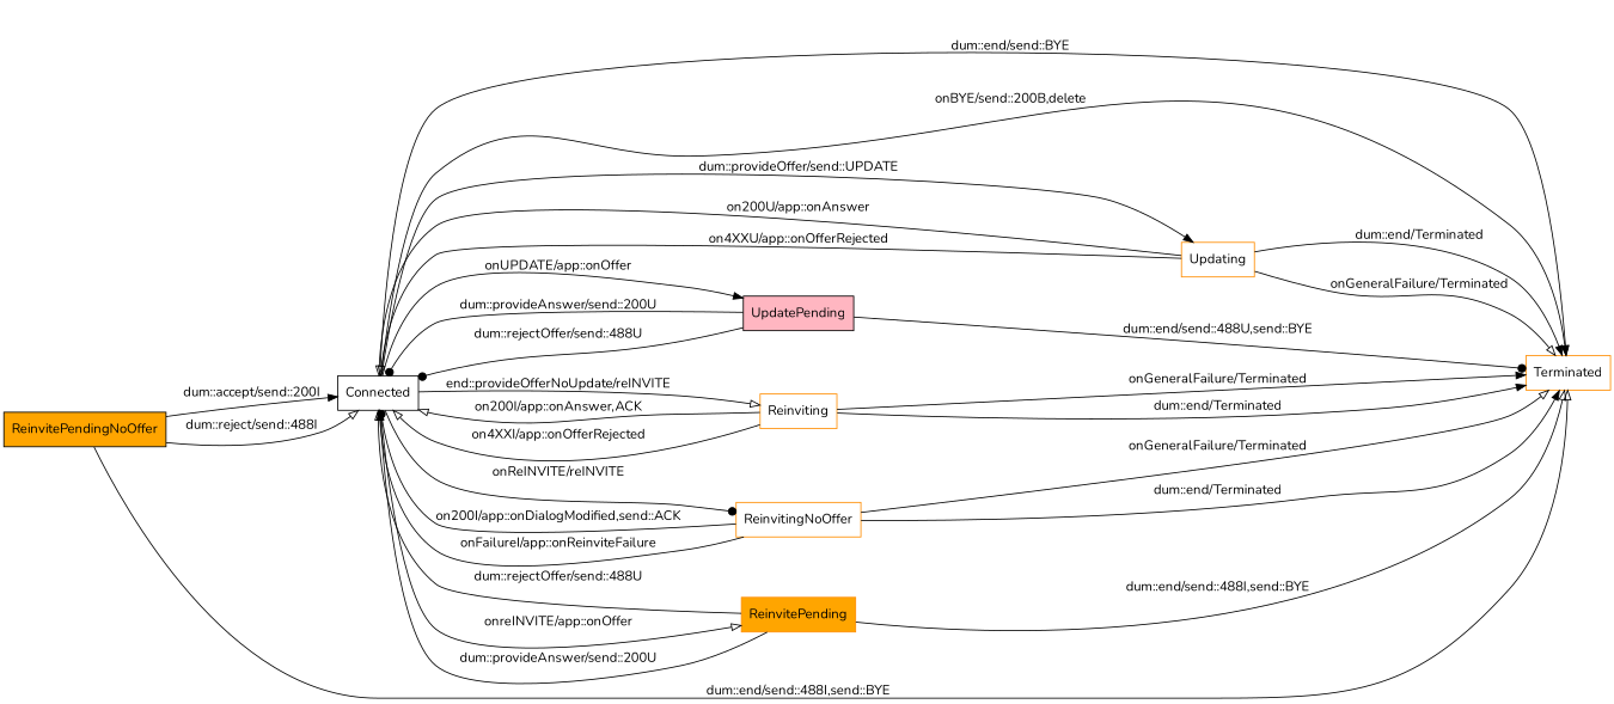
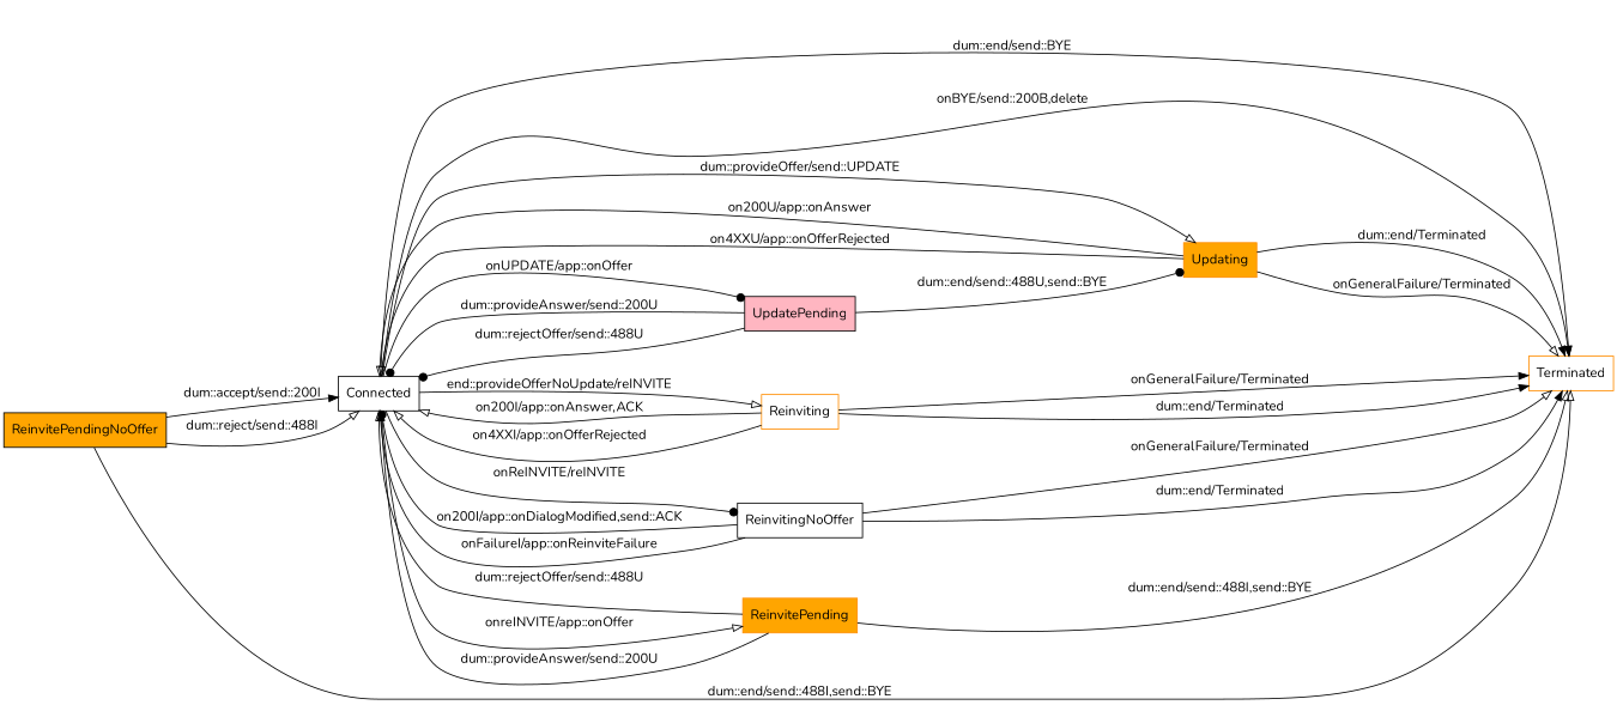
  digraph {
    fontname=Nunito
    rankdir=LR
    node [color=darkorange fillcolor=white fontname=Nunito shape=box style=filled]
    edge [arrowhead=onormal fontname=Nunito]
    Connected [color=black]
-   Updating
+   Updating [fillcolor=orange]
    Terminated
    Reinviting
-   ReinvitingNoOffer
+   ReinvitingNoOffer [color=black]
    UpdatePending [color=black fillcolor=lightpink]
    ReinvitePending [fillcolor=orange]
    ReinvitePendingNoOffer [color=black fillcolor=orange]
-   Connected -> Updating [arrowhead=normal label="dum::provideOffer/send::UPDATE"]
+   Connected -> Updating [label="dum::provideOffer/send::UPDATE"]
    Connected -> Terminated [arrowhead=normal label="dum::end/send::BYE"]
    Connected -> Terminated [arrowhead=normal label="onBYE/send::200B,delete"]
    Connected -> Reinviting [label="end::provideOfferNoUpdate/reINVITE"]
    Connected -> ReinvitingNoOffer [arrowhead=dot label="onReINVITE/reINVITE"]
-   Connected -> UpdatePending [arrowhead=normal label="onUPDATE/app::onOffer"]
+   Connected -> UpdatePending [arrowhead=dot label="onUPDATE/app::onOffer"]
    Connected -> ReinvitePending [label="onreINVITE/app::onOffer"]
    Updating -> Connected [label="on200U/app::onAnswer"]
    Updating -> Connected [label="on4XXU/app::onOfferRejected"]
    Updating -> Terminated [label="onGeneralFailure/Terminated"]
    Updating -> Terminated [arrowhead=normal label="dum::end/Terminated"]
    Reinviting -> Connected [label="on200I/app::onAnswer,ACK"]
    Reinviting -> Connected [label="on4XXI/app::onOfferRejected"]
    Reinviting -> Terminated [arrowhead=normal label="onGeneralFailure/Terminated"]
    Reinviting -> Terminated [arrowhead=normal label="dum::end/Terminated"]
    ReinvitingNoOffer -> Connected [arrowhead=dot label="on200I/app::onDialogModified,send::ACK"]
    ReinvitingNoOffer -> Connected [label="onFailureI/app::onReinviteFailure"]
    ReinvitingNoOffer -> Terminated [label="onGeneralFailure/Terminated"]
    ReinvitingNoOffer -> Terminated [arrowhead=normal label="dum::end/Terminated"]
    UpdatePending -> Connected [arrowhead=dot label="dum::provideAnswer/send::200U"]
    UpdatePending -> Connected [arrowhead=dot label="dum::rejectOffer/send::488U"]
-   UpdatePending -> Terminated [arrowhead=dot label="dum::end/send::488U,send::BYE"]
+   UpdatePending -> Updating [arrowhead=dot label="dum::end/send::488U,send::BYE"]
    ReinvitePending -> Connected [arrowhead=normal label="dum::provideAnswer/send::200U"]
    ReinvitePending -> Connected [label="dum::rejectOffer/send::488U"]
    ReinvitePending -> Terminated [label="dum::end/send::488I,send::BYE"]
    ReinvitePendingNoOffer -> Connected [arrowhead=normal label="dum::accept/send::200I"]
    ReinvitePendingNoOffer -> Connected [label="dum::reject/send::488I"]
    ReinvitePendingNoOffer -> Terminated [label="dum::end/send::488I,send::BYE"]
  }
